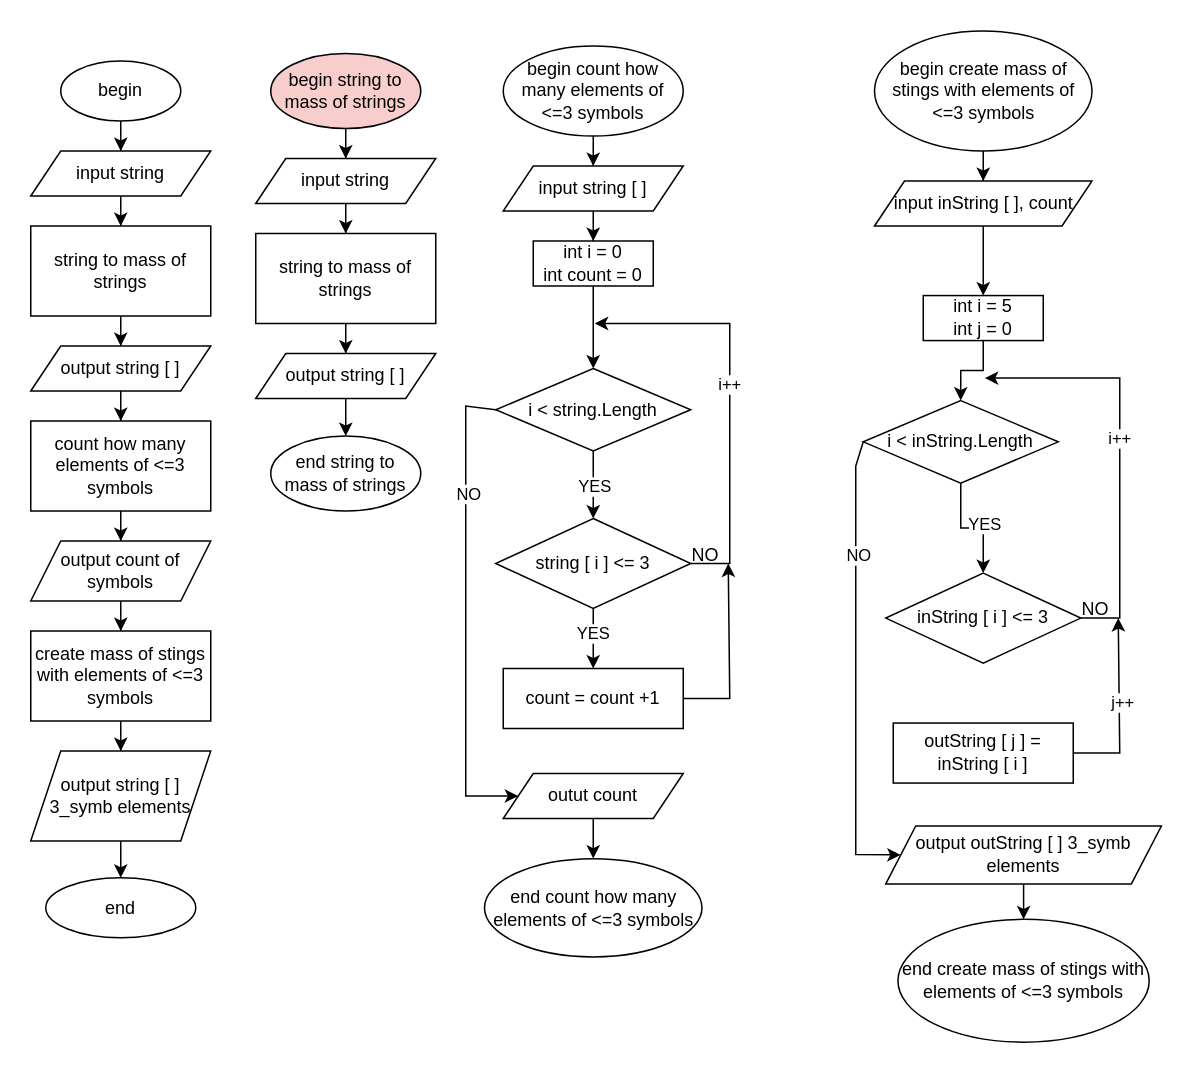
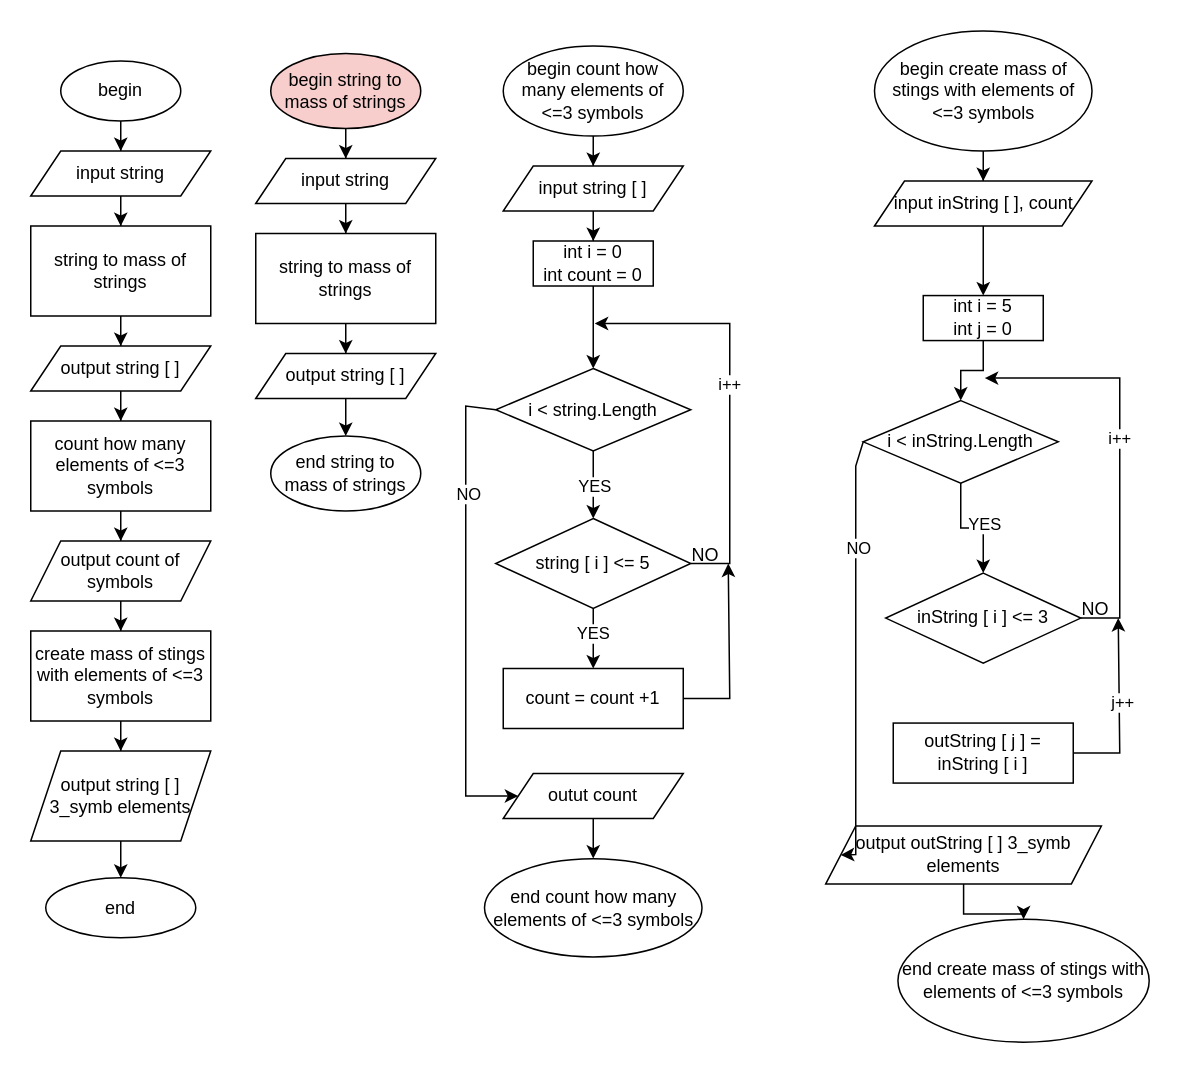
  <mxCell id="0" />
  <mxCell id="1" parent="0" />
  <mxCell id="2" value="" style="edgeStyle=orthogonalEdgeStyle;rounded=0;orthogonalLoop=1;jettySize=auto;html=1;" edge="1" parent="1" source="3" target="5"><mxGeometry relative="1" as="geometry" /></mxCell>
  <mxCell id="3" value="begin" style="ellipse;whiteSpace=wrap;html=1;" vertex="1" parent="1"><mxGeometry x="40" y="40" width="80" height="40" as="geometry" /></mxCell>
  <mxCell id="4" value="" style="edgeStyle=orthogonalEdgeStyle;rounded=0;orthogonalLoop=1;jettySize=auto;html=1;" edge="1" parent="1" source="5" target="7"><mxGeometry relative="1" as="geometry" /></mxCell>
  <mxCell id="5" value="input string" style="shape=parallelogram;perimeter=parallelogramPerimeter;whiteSpace=wrap;html=1;fixedSize=1;" vertex="1" parent="1"><mxGeometry x="20" y="100" width="120" height="30" as="geometry" /></mxCell>
  <mxCell id="6" value="" style="edgeStyle=orthogonalEdgeStyle;rounded=0;orthogonalLoop=1;jettySize=auto;html=1;" edge="1" parent="1" source="7" target="9"><mxGeometry relative="1" as="geometry" /></mxCell>
  <mxCell id="7" value="string to mass of strings" style="whiteSpace=wrap;html=1;" vertex="1" parent="1"><mxGeometry x="20" y="150" width="120" height="60" as="geometry" /></mxCell>
  <mxCell id="8" value="" style="edgeStyle=orthogonalEdgeStyle;rounded=0;orthogonalLoop=1;jettySize=auto;html=1;" edge="1" parent="1" source="9" target="11"><mxGeometry relative="1" as="geometry" /></mxCell>
  <mxCell id="9" value="output string [ ]" style="shape=parallelogram;perimeter=parallelogramPerimeter;whiteSpace=wrap;html=1;fixedSize=1;" vertex="1" parent="1"><mxGeometry x="20" y="230" width="120" height="30" as="geometry" /></mxCell>
  <mxCell id="10" value="" style="edgeStyle=orthogonalEdgeStyle;rounded=0;orthogonalLoop=1;jettySize=auto;html=1;" edge="1" parent="1" source="11" target="13"><mxGeometry relative="1" as="geometry" /></mxCell>
  <mxCell id="11" value="count how many elements of &amp;lt;=3 symbols" style="whiteSpace=wrap;html=1;" vertex="1" parent="1"><mxGeometry x="20" y="280" width="120" height="60" as="geometry" /></mxCell>
  <mxCell id="12" value="" style="edgeStyle=orthogonalEdgeStyle;rounded=0;orthogonalLoop=1;jettySize=auto;html=1;" edge="1" parent="1" source="13" target="15"><mxGeometry relative="1" as="geometry" /></mxCell>
  <mxCell id="13" value="output count of symbols" style="shape=parallelogram;perimeter=parallelogramPerimeter;whiteSpace=wrap;html=1;fixedSize=1;" vertex="1" parent="1"><mxGeometry x="20" y="360" width="120" height="40" as="geometry" /></mxCell>
  <mxCell id="14" value="" style="edgeStyle=orthogonalEdgeStyle;rounded=0;orthogonalLoop=1;jettySize=auto;html=1;" edge="1" parent="1" source="15" target="17"><mxGeometry relative="1" as="geometry" /></mxCell>
  <mxCell id="15" value="create mass of stings with elements of &amp;lt;=3 symbols" style="whiteSpace=wrap;html=1;" vertex="1" parent="1"><mxGeometry x="20" y="420" width="120" height="60" as="geometry" /></mxCell>
  <mxCell id="16" value="" style="edgeStyle=orthogonalEdgeStyle;rounded=0;orthogonalLoop=1;jettySize=auto;html=1;" edge="1" parent="1" source="17" target="18"><mxGeometry relative="1" as="geometry" /></mxCell>
  <mxCell id="17" value="output string [ ] 3_symb elements" style="shape=parallelogram;perimeter=parallelogramPerimeter;whiteSpace=wrap;html=1;fixedSize=1;" vertex="1" parent="1"><mxGeometry x="20" y="500" width="120" height="60" as="geometry" /></mxCell>
  <mxCell id="18" value="end" style="ellipse;whiteSpace=wrap;html=1;" vertex="1" parent="1"><mxGeometry x="30" y="584.5" width="100" height="40" as="geometry" /></mxCell>
  <mxCell id="19" value="" style="edgeStyle=orthogonalEdgeStyle;rounded=0;orthogonalLoop=1;jettySize=auto;html=1;" edge="1" parent="1" source="20" target="22"><mxGeometry relative="1" as="geometry" /></mxCell>
  <mxCell id="20" value="begin string to mass of strings" style="ellipse;whiteSpace=wrap;html=1;fillColor=#f8cecc;" vertex="1" parent="1"><mxGeometry x="180" y="35" width="100" height="50" as="geometry" /></mxCell>
  <mxCell id="21" value="" style="edgeStyle=orthogonalEdgeStyle;rounded=0;orthogonalLoop=1;jettySize=auto;html=1;" edge="1" parent="1" source="22" target="25"><mxGeometry relative="1" as="geometry" /></mxCell>
  <mxCell id="22" value="input string" style="shape=parallelogram;perimeter=parallelogramPerimeter;whiteSpace=wrap;html=1;fixedSize=1;" vertex="1" parent="1"><mxGeometry x="170" y="105" width="120" height="30" as="geometry" /></mxCell>
  <mxCell id="23" value="end string to mass of strings" style="ellipse;whiteSpace=wrap;html=1;" vertex="1" parent="1"><mxGeometry x="180" y="290" width="100" height="50" as="geometry" /></mxCell>
  <mxCell id="24" value="" style="edgeStyle=orthogonalEdgeStyle;rounded=0;orthogonalLoop=1;jettySize=auto;html=1;" edge="1" parent="1" source="25" target="27"><mxGeometry relative="1" as="geometry" /></mxCell>
  <mxCell id="25" value="string to mass of strings" style="whiteSpace=wrap;html=1;" vertex="1" parent="1"><mxGeometry x="170" y="155" width="120" height="60" as="geometry" /></mxCell>
  <mxCell id="26" value="" style="edgeStyle=orthogonalEdgeStyle;rounded=0;orthogonalLoop=1;jettySize=auto;html=1;" edge="1" parent="1" source="27" target="23"><mxGeometry relative="1" as="geometry" /></mxCell>
  <mxCell id="27" value="output string [ ]" style="shape=parallelogram;perimeter=parallelogramPerimeter;whiteSpace=wrap;html=1;fixedSize=1;" vertex="1" parent="1"><mxGeometry x="170" y="235" width="120" height="30" as="geometry" /></mxCell>
  <mxCell id="28" value="" style="edgeStyle=orthogonalEdgeStyle;rounded=0;orthogonalLoop=1;jettySize=auto;html=1;" edge="1" parent="1" source="29" target="31"><mxGeometry relative="1" as="geometry" /></mxCell>
  <mxCell id="29" value="begin count how many elements of &amp;lt;=3 symbols" style="ellipse;whiteSpace=wrap;html=1;" vertex="1" parent="1"><mxGeometry x="335" y="30" width="120" height="60" as="geometry" /></mxCell>
  <mxCell id="30" value="" style="edgeStyle=orthogonalEdgeStyle;rounded=0;orthogonalLoop=1;jettySize=auto;html=1;" edge="1" parent="1" source="31" target="33"><mxGeometry relative="1" as="geometry" /></mxCell>
  <mxCell id="31" value="input string [ ]" style="shape=parallelogram;perimeter=parallelogramPerimeter;whiteSpace=wrap;html=1;fixedSize=1;" vertex="1" parent="1"><mxGeometry x="335" y="110" width="120" height="30" as="geometry" /></mxCell>
  <mxCell id="32" value="" style="edgeStyle=orthogonalEdgeStyle;rounded=0;orthogonalLoop=1;jettySize=auto;html=1;" edge="1" parent="1" source="33" target="43"><mxGeometry relative="1" as="geometry" /></mxCell>
  <mxCell id="33" value="int i = 0&lt;br&gt;int count = 0" style="whiteSpace=wrap;html=1;" vertex="1" parent="1"><mxGeometry x="355" y="160" width="80" height="30" as="geometry" /></mxCell>
  <mxCell id="34" value="" style="edgeStyle=orthogonalEdgeStyle;rounded=0;orthogonalLoop=1;jettySize=auto;html=1;" edge="1" parent="1" source="36" target="37"><mxGeometry relative="1" as="geometry" /></mxCell>
  <mxCell id="35" value="YES" style="edgeLabel;html=1;align=center;verticalAlign=middle;resizable=0;points=[];" vertex="1" connectable="0" parent="34"><mxGeometry x="-0.2" y="-1" relative="1" as="geometry"><mxPoint as="offset" /></mxGeometry></mxCell>
- <mxCell id="36" value="string [ i ] &amp;lt;= 3" style="rhombus;whiteSpace=wrap;html=1;" vertex="1" parent="1"><mxGeometry x="330" y="345" width="130" height="60" as="geometry" /></mxCell>
+ <mxCell id="36" value="string [ i ] &amp;lt;= 5" style="rhombus;whiteSpace=wrap;html=1;" vertex="1" parent="1"><mxGeometry x="330" y="345" width="130" height="60" as="geometry" /></mxCell>
  <mxCell id="37" value="count = count +1" style="whiteSpace=wrap;html=1;" vertex="1" parent="1"><mxGeometry x="335" y="445" width="120" height="40" as="geometry" /></mxCell>
  <mxCell id="38" value="" style="endArrow=classic;html=1;rounded=0;exitX=1;exitY=0.5;exitDx=0;exitDy=0;" edge="1" parent="1" source="36"><mxGeometry width="50" height="50" relative="1" as="geometry"><mxPoint x="506" y="305" as="sourcePoint" /><mxPoint x="396" y="215" as="targetPoint" /><Array as="points"><mxPoint x="486" y="375" /><mxPoint x="486" y="350" /><mxPoint x="486" y="215" /><mxPoint x="436" y="215" /></Array></mxGeometry></mxCell>
  <mxCell id="39" value="i++" style="edgeLabel;html=1;align=center;verticalAlign=middle;resizable=0;points=[];" vertex="1" connectable="0" parent="38"><mxGeometry x="0.265" y="1" relative="1" as="geometry"><mxPoint y="29" as="offset" /></mxGeometry></mxCell>
  <mxCell id="40" value="" style="endArrow=classic;html=1;rounded=0;exitX=1;exitY=0.5;exitDx=0;exitDy=0;" edge="1" parent="1" source="37"><mxGeometry width="50" height="50" relative="1" as="geometry"><mxPoint x="435" y="425" as="sourcePoint" /><mxPoint x="485" y="375" as="targetPoint" /><Array as="points"><mxPoint x="486" y="465" /></Array></mxGeometry></mxCell>
  <mxCell id="41" value="" style="edgeStyle=orthogonalEdgeStyle;rounded=0;orthogonalLoop=1;jettySize=auto;html=1;" edge="1" parent="1" source="43" target="36"><mxGeometry relative="1" as="geometry" /></mxCell>
  <mxCell id="42" value="YES" style="edgeLabel;html=1;align=center;verticalAlign=middle;resizable=0;points=[];" vertex="1" connectable="0" parent="41"><mxGeometry x="0.25" y="1" relative="1" as="geometry"><mxPoint x="-1" y="-5" as="offset" /></mxGeometry></mxCell>
  <mxCell id="43" value="i &amp;lt; string.Length" style="rhombus;whiteSpace=wrap;html=1;" vertex="1" parent="1"><mxGeometry x="330" y="245" width="130" height="55" as="geometry" /></mxCell>
  <mxCell id="44" value="" style="edgeStyle=orthogonalEdgeStyle;rounded=0;orthogonalLoop=1;jettySize=auto;html=1;" edge="1" parent="1" source="45" target="46"><mxGeometry relative="1" as="geometry" /></mxCell>
  <mxCell id="45" value="outut count" style="shape=parallelogram;perimeter=parallelogramPerimeter;whiteSpace=wrap;html=1;fixedSize=1;" vertex="1" parent="1"><mxGeometry x="335" y="515" width="120" height="30" as="geometry" /></mxCell>
  <mxCell id="46" value="end count how many elements of &amp;lt;=3 symbols" style="ellipse;whiteSpace=wrap;html=1;" vertex="1" parent="1"><mxGeometry x="322.5" y="571.75" width="145" height="65.5" as="geometry" /></mxCell>
  <mxCell id="47" value="" style="endArrow=classic;html=1;rounded=0;entryX=0;entryY=0.5;entryDx=0;entryDy=0;exitX=0;exitY=0.5;exitDx=0;exitDy=0;" edge="1" parent="1" source="43" target="45"><mxGeometry width="50" height="50" relative="1" as="geometry"><mxPoint x="310" y="280" as="sourcePoint" /><mxPoint x="350" y="430" as="targetPoint" /><Array as="points"><mxPoint x="310" y="270" /><mxPoint x="310" y="530" /></Array></mxGeometry></mxCell>
  <mxCell id="48" value="NO" style="edgeLabel;html=1;align=center;verticalAlign=middle;resizable=0;points=[];" vertex="1" connectable="0" parent="47"><mxGeometry x="-0.5" y="1" relative="1" as="geometry"><mxPoint as="offset" /></mxGeometry></mxCell>
  <mxCell id="49" value="NO" style="text;html=1;strokeColor=none;fillColor=none;align=center;verticalAlign=middle;whiteSpace=wrap;rounded=0;" vertex="1" parent="1"><mxGeometry x="455" y="360" width="30" height="20" as="geometry" /></mxCell>
  <mxCell id="50" value="" style="edgeStyle=orthogonalEdgeStyle;rounded=0;orthogonalLoop=1;jettySize=auto;html=1;" edge="1" parent="1" source="51" target="53"><mxGeometry relative="1" as="geometry" /></mxCell>
  <mxCell id="51" value="begin create mass of stings with elements of &amp;lt;=3 symbols" style="ellipse;whiteSpace=wrap;html=1;" vertex="1" parent="1"><mxGeometry x="582.5" y="20" width="145" height="80" as="geometry" /></mxCell>
  <mxCell id="52" value="" style="edgeStyle=orthogonalEdgeStyle;rounded=0;orthogonalLoop=1;jettySize=auto;html=1;" edge="1" parent="1" source="53" target="55"><mxGeometry relative="1" as="geometry" /></mxCell>
  <mxCell id="53" value="input inString [ ], count" style="shape=parallelogram;perimeter=parallelogramPerimeter;whiteSpace=wrap;html=1;fixedSize=1;" vertex="1" parent="1"><mxGeometry x="582.5" y="120" width="145" height="30" as="geometry" /></mxCell>
  <mxCell id="54" value="" style="edgeStyle=orthogonalEdgeStyle;rounded=0;orthogonalLoop=1;jettySize=auto;html=1;" edge="1" parent="1" source="55" target="64"><mxGeometry relative="1" as="geometry" /></mxCell>
  <mxCell id="55" value="int i = 5&lt;br&gt;int j = 0" style="whiteSpace=wrap;html=1;" vertex="1" parent="1"><mxGeometry x="615" y="196.38" width="80" height="30" as="geometry" /></mxCell>
  <mxCell id="56" value="inString [ i ] &amp;lt;= 3" style="rhombus;whiteSpace=wrap;html=1;" vertex="1" parent="1"><mxGeometry x="590" y="381.38" width="130" height="60" as="geometry" /></mxCell>
  <mxCell id="57" value="outString [ j ] = inString [ i ]" style="whiteSpace=wrap;html=1;" vertex="1" parent="1"><mxGeometry x="595" y="481.38" width="120" height="40" as="geometry" /></mxCell>
  <mxCell id="58" value="" style="endArrow=classic;html=1;rounded=0;exitX=1;exitY=0.5;exitDx=0;exitDy=0;" edge="1" parent="1" source="56"><mxGeometry width="50" height="50" relative="1" as="geometry"><mxPoint x="766" y="341.38" as="sourcePoint" /><mxPoint x="656" y="251.38" as="targetPoint" /><Array as="points"><mxPoint x="746" y="411.38" /><mxPoint x="746" y="386.38" /><mxPoint x="746" y="251.38" /><mxPoint x="696" y="251.38" /></Array></mxGeometry></mxCell>
  <mxCell id="59" value="i++" style="edgeLabel;html=1;align=center;verticalAlign=middle;resizable=0;points=[];" vertex="1" connectable="0" parent="58"><mxGeometry x="0.265" y="1" relative="1" as="geometry"><mxPoint y="29" as="offset" /></mxGeometry></mxCell>
  <mxCell id="60" value="" style="endArrow=classic;html=1;rounded=0;exitX=1;exitY=0.5;exitDx=0;exitDy=0;" edge="1" parent="1" source="57"><mxGeometry width="50" height="50" relative="1" as="geometry"><mxPoint x="695" y="461.38" as="sourcePoint" /><mxPoint x="745" y="411.38" as="targetPoint" /><Array as="points"><mxPoint x="746" y="501.38" /></Array></mxGeometry></mxCell>
  <mxCell id="61" value="j++" style="edgeLabel;html=1;align=center;verticalAlign=middle;resizable=0;points=[];" vertex="1" connectable="0" parent="60"><mxGeometry x="0.074" y="-2" relative="1" as="geometry"><mxPoint as="offset" /></mxGeometry></mxCell>
  <mxCell id="62" value="" style="edgeStyle=orthogonalEdgeStyle;rounded=0;orthogonalLoop=1;jettySize=auto;html=1;" edge="1" parent="1" source="64" target="56"><mxGeometry relative="1" as="geometry" /></mxCell>
  <mxCell id="63" value="YES" style="edgeLabel;html=1;align=center;verticalAlign=middle;resizable=0;points=[];" vertex="1" connectable="0" parent="62"><mxGeometry x="0.25" y="1" relative="1" as="geometry"><mxPoint x="-1" y="-5" as="offset" /></mxGeometry></mxCell>
  <mxCell id="64" value="i &amp;lt; inString.Length" style="rhombus;whiteSpace=wrap;html=1;" vertex="1" parent="1"><mxGeometry x="575" y="266.38" width="130" height="55" as="geometry" /></mxCell>
  <mxCell id="65" value="" style="edgeStyle=orthogonalEdgeStyle;rounded=0;orthogonalLoop=1;jettySize=auto;html=1;" edge="1" parent="1" source="66" target="67"><mxGeometry relative="1" as="geometry" /></mxCell>
- <mxCell id="66" value="output outString [ ] 3_symb elements" style="shape=parallelogram;perimeter=parallelogramPerimeter;whiteSpace=wrap;html=1;fixedSize=1;" vertex="1" parent="1"><mxGeometry x="590" y="550" width="183.75" height="38.62" as="geometry" /></mxCell>
+ <mxCell id="66" value="output outString [ ] 3_symb elements" style="shape=parallelogram;perimeter=parallelogramPerimeter;whiteSpace=wrap;html=1;fixedSize=1;" vertex="1" parent="1"><mxGeometry x="550" y="550" width="183.75" height="38.62" as="geometry" /></mxCell>
  <mxCell id="67" value="end&amp;nbsp;create mass of stings with elements of &amp;lt;=3 symbols" style="ellipse;whiteSpace=wrap;html=1;" vertex="1" parent="1"><mxGeometry x="598.13" y="612.25" width="167.5" height="81.87" as="geometry" /></mxCell>
  <mxCell id="68" value="" style="endArrow=classic;html=1;rounded=0;entryX=0;entryY=0.5;entryDx=0;entryDy=0;exitX=0;exitY=0.5;exitDx=0;exitDy=0;" edge="1" parent="1" source="64" target="66"><mxGeometry width="50" height="50" relative="1" as="geometry"><mxPoint x="570" y="316.38" as="sourcePoint" /><mxPoint x="610" y="466.38" as="targetPoint" /><Array as="points"><mxPoint x="570" y="310" /><mxPoint x="570" y="569" /></Array></mxGeometry></mxCell>
  <mxCell id="69" value="NO" style="edgeLabel;html=1;align=center;verticalAlign=middle;resizable=0;points=[];" vertex="1" connectable="0" parent="68"><mxGeometry x="-0.5" y="1" relative="1" as="geometry"><mxPoint as="offset" /></mxGeometry></mxCell>
  <mxCell id="70" value="NO" style="text;html=1;strokeColor=none;fillColor=none;align=center;verticalAlign=middle;whiteSpace=wrap;rounded=0;" vertex="1" parent="1"><mxGeometry x="715" y="396.38" width="30" height="20" as="geometry" /></mxCell>
